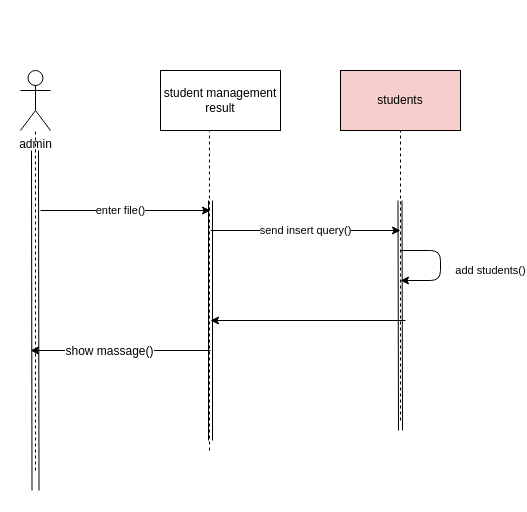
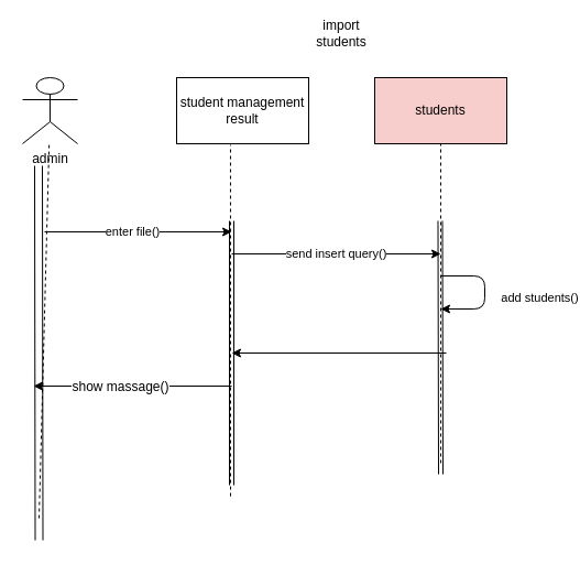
  <mxCell id="0" />
  <mxCell id="1" parent="0" />
- <mxCell id="2" value="admin" style="shape=umlActor;verticalLabelPosition=bottom;labelBackgroundColor=#ffffff;verticalAlign=top;html=1;outlineConnect=0;" parent="1" vertex="1"><mxGeometry x="20" y="70" width="30" height="60" as="geometry" /></mxCell>
+ <mxCell id="2" value="admin" style="shape=umlActor;verticalLabelPosition=bottom;labelBackgroundColor=#ffffff;verticalAlign=top;html=1;outlineConnect=0;" parent="1" vertex="1"><mxGeometry x="20" y="70" width="50" height="60" as="geometry" /></mxCell>
+ <mxCell id="3" value="import students" style="text;html=1;strokeColor=none;fillColor=none;align=center;verticalAlign=middle;whiteSpace=wrap;rounded=0;" parent="1" vertex="1"><mxGeometry x="290" y="20" width="40" height="20" as="geometry" /></mxCell>
  <mxCell id="4" value="student management result" style="rounded=0;whiteSpace=wrap;html=1;" parent="1" vertex="1"><mxGeometry x="160" y="70" width="120" height="60" as="geometry" /></mxCell>
  <mxCell id="5" value="" style="endArrow=none;dashed=1;html=1;" parent="1" target="2" edge="1"><mxGeometry width="50" height="50" relative="1" as="geometry"><mxPoint x="35" y="470" as="sourcePoint" /><mxPoint x="70" y="210" as="targetPoint" /></mxGeometry></mxCell>
  <mxCell id="6" value="" style="shape=link;html=1;width=7;" parent="1" edge="1"><mxGeometry width="50" height="50" relative="1" as="geometry"><mxPoint x="35" y="490" as="sourcePoint" /><mxPoint x="34.5" y="150" as="targetPoint" /></mxGeometry></mxCell>
  <mxCell id="7" value="" style="endArrow=none;dashed=1;html=1;entryX=0.408;entryY=1.017;entryDx=0;entryDy=0;entryPerimeter=0;" parent="1" target="4" edge="1"><mxGeometry width="50" height="50" relative="1" as="geometry"><mxPoint x="209" y="450" as="sourcePoint" /><mxPoint x="210" y="153" as="targetPoint" /></mxGeometry></mxCell>
  <mxCell id="8" value="" style="shape=link;html=1;" parent="1" edge="1"><mxGeometry width="50" height="50" relative="1" as="geometry"><mxPoint x="210" y="440" as="sourcePoint" /><mxPoint x="210" y="200" as="targetPoint" /></mxGeometry></mxCell>
  <mxCell id="9" value="students" style="rounded=0;whiteSpace=wrap;html=1;fillColor=#f8cecc;" parent="1" vertex="1"><mxGeometry x="340" y="70" width="120" height="60" as="geometry" /></mxCell>
  <mxCell id="10" value="" style="endArrow=none;dashed=1;html=1;entryX=0.5;entryY=1;entryDx=0;entryDy=0;" parent="1" target="9" edge="1"><mxGeometry width="50" height="50" relative="1" as="geometry"><mxPoint x="400" y="420" as="sourcePoint" /><mxPoint x="470" y="240" as="targetPoint" /></mxGeometry></mxCell>
  <mxCell id="11" value="" style="shape=link;html=1;" parent="1" edge="1"><mxGeometry width="50" height="50" relative="1" as="geometry"><mxPoint x="400" y="430" as="sourcePoint" /><mxPoint x="399.5" y="200" as="targetPoint" /></mxGeometry></mxCell>
  <mxCell id="12" value="send insert query()" style="endArrow=classic;html=1;" parent="1" edge="1"><mxGeometry width="50" height="50" relative="1" as="geometry"><mxPoint x="210" y="230" as="sourcePoint" /><mxPoint x="400" y="230" as="targetPoint" /></mxGeometry></mxCell>
  <mxCell id="13" value="enter file()" style="endArrow=classic;html=1;" parent="1" edge="1"><mxGeometry x="-0.059" width="50" height="50" relative="1" as="geometry"><mxPoint x="40" y="210" as="sourcePoint" /><mxPoint x="210" y="210" as="targetPoint" /><mxPoint as="offset" /></mxGeometry></mxCell>
  <mxCell id="14" value="add students()" style="endArrow=classic;html=1;" parent="1" edge="1"><mxGeometry x="0.273" y="-51" width="50" height="50" relative="1" as="geometry"><mxPoint x="400" y="250" as="sourcePoint" /><mxPoint x="400" y="280" as="targetPoint" /><Array as="points"><mxPoint x="440" y="250" /><mxPoint x="440" y="280" /></Array><mxPoint x="50" y="41" as="offset" /></mxGeometry></mxCell>
  <mxCell id="15" value="" style="endArrow=classic;html=1;" parent="1" edge="1"><mxGeometry width="50" height="50" relative="1" as="geometry"><mxPoint x="405" y="320" as="sourcePoint" /><mxPoint x="210" y="320" as="targetPoint" /></mxGeometry></mxCell>
  <mxCell id="16" value="" style="endArrow=classic;html=1;" parent="1" edge="1"><mxGeometry width="50" height="50" relative="1" as="geometry"><mxPoint x="210" y="350" as="sourcePoint" /><mxPoint x="30" y="350" as="targetPoint" /></mxGeometry></mxCell>
  <mxCell id="17" value="show massage()" style="text;html=1;align=center;verticalAlign=middle;resizable=0;points=[];;labelBackgroundColor=#ffffff;" parent="16" vertex="1" connectable="0"><mxGeometry x="0.129" relative="1" as="geometry"><mxPoint as="offset" /></mxGeometry></mxCell>
